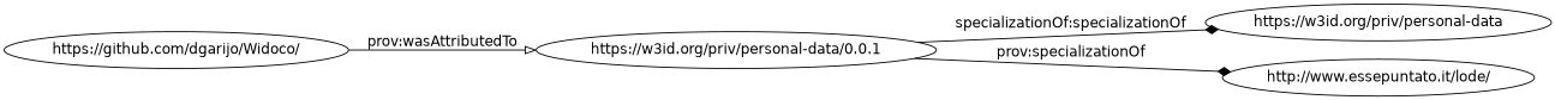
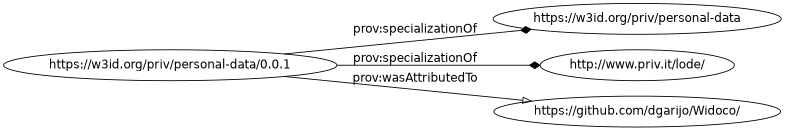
  digraph {
    fontname="DejaVu Sans"
    rankdir=LR
    node [fontname="DejaVu Sans"]
    edge [arrowhead=diamond fontname="DejaVu Sans"]
    "https://w3id.org/priv/personal-data/0.0.1"
    "https://w3id.org/priv/personal-data"
-   "http://www.essepuntato.it/lode/"
+   "http://www.essepuntato.it/lode/" [label="http://www.priv.it/lode/"]
    "https://github.com/dgarijo/Widoco/"
-   "https://w3id.org/priv/personal-data/0.0.1" -> "https://w3id.org/priv/personal-data" [label="specializationOf:specializationOf"]
+   "https://w3id.org/priv/personal-data/0.0.1" -> "https://w3id.org/priv/personal-data" [label="prov:specializationOf"]
    "https://w3id.org/priv/personal-data/0.0.1" -> "http://www.essepuntato.it/lode/" [label="prov:specializationOf"]
-   "https://github.com/dgarijo/Widoco/" -> "https://w3id.org/priv/personal-data/0.0.1" [arrowhead=onormal label="prov:wasAttributedTo"]
+   "https://w3id.org/priv/personal-data/0.0.1" -> "https://github.com/dgarijo/Widoco/" [arrowhead=onormal label="prov:wasAttributedTo"]
  }
